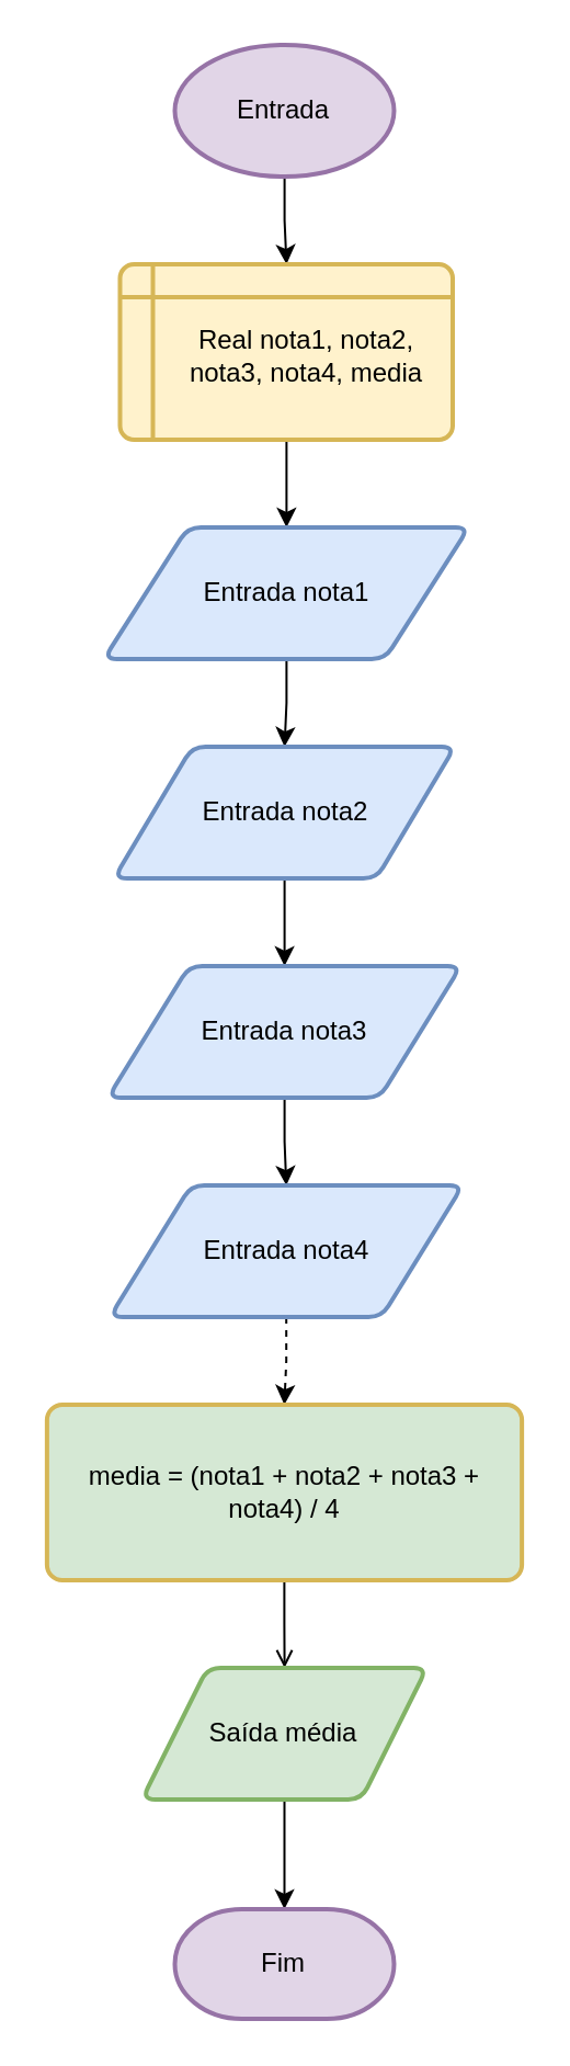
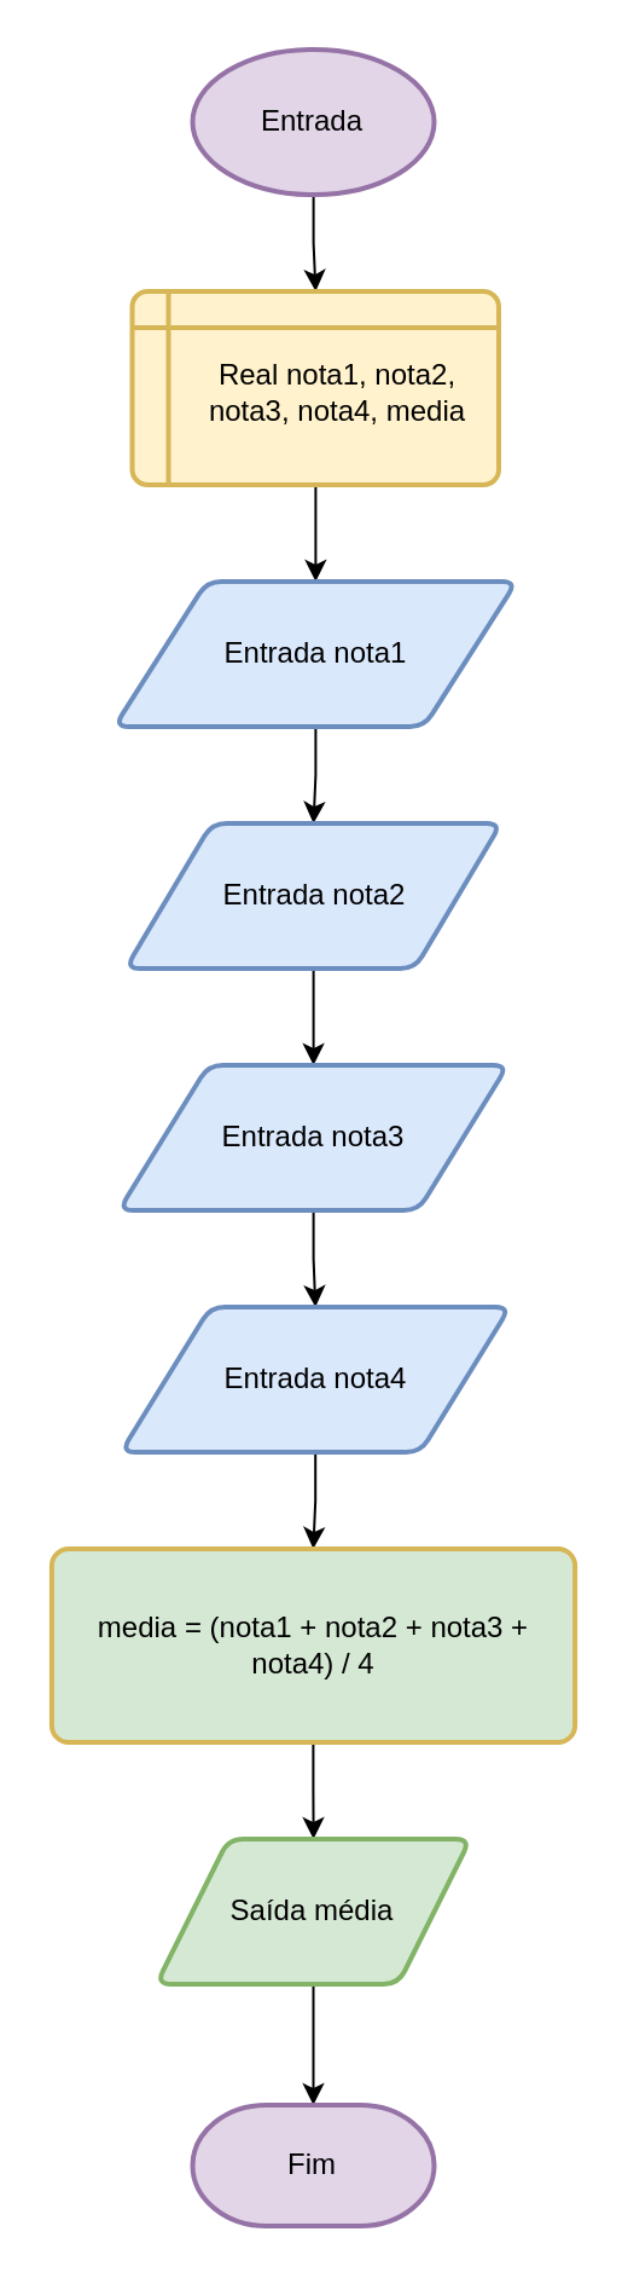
  <mxCell id="0" />
  <mxCell id="1" parent="0" />
  <mxCell id="2" style="edgeStyle=orthogonalEdgeStyle;rounded=0;orthogonalLoop=1;jettySize=auto;html=1;" edge="1" parent="1" source="3" target="5"><mxGeometry relative="1" as="geometry" /></mxCell>
  <mxCell id="3" value="Entrada" style="strokeWidth=2;html=1;shape=mxgraph.flowchart.start_1;whiteSpace=wrap;fillColor=#e1d5e7;strokeColor=#9673a6;" vertex="1" parent="1"><mxGeometry x="79.25" y="20" width="100" height="60" as="geometry" /></mxCell>
  <mxCell id="4" style="edgeStyle=orthogonalEdgeStyle;rounded=0;orthogonalLoop=1;jettySize=auto;html=1;" edge="1" parent="1" source="5" target="7"><mxGeometry relative="1" as="geometry" /></mxCell>
  <mxCell id="5" value="Real nota1, nota2, nota3, nota4, media" style="shape=internalStorage;whiteSpace=wrap;html=1;dx=15;dy=15;rounded=1;arcSize=8;strokeWidth=2;fillColor=#fff2cc;strokeColor=#d6b656;align=center;spacingLeft=19;spacingTop=4;" vertex="1" parent="1"><mxGeometry x="54.25" y="120" width="151.75" height="80" as="geometry" /></mxCell>
  <mxCell id="6" style="edgeStyle=orthogonalEdgeStyle;rounded=0;orthogonalLoop=1;jettySize=auto;html=1;" edge="1" parent="1" source="7" target="9"><mxGeometry relative="1" as="geometry" /></mxCell>
  <mxCell id="7" value="Entrada nota1" style="shape=parallelogram;html=1;strokeWidth=2;perimeter=parallelogramPerimeter;whiteSpace=wrap;rounded=1;arcSize=12;size=0.23;align=center;fillColor=#dae8fc;strokeColor=#6c8ebf;" vertex="1" parent="1"><mxGeometry x="46.88" y="240" width="166.5" height="60" as="geometry" /></mxCell>
  <mxCell id="8" style="edgeStyle=orthogonalEdgeStyle;rounded=0;orthogonalLoop=1;jettySize=auto;html=1;" edge="1" parent="1" source="9" target="11"><mxGeometry relative="1" as="geometry" /></mxCell>
  <mxCell id="9" value="Entrada nota2" style="shape=parallelogram;html=1;strokeWidth=2;perimeter=parallelogramPerimeter;whiteSpace=wrap;rounded=1;arcSize=12;size=0.23;align=center;fillColor=#dae8fc;strokeColor=#6c8ebf;" vertex="1" parent="1"><mxGeometry x="51.5" y="340" width="155.5" height="60" as="geometry" /></mxCell>
  <mxCell id="10" style="edgeStyle=orthogonalEdgeStyle;rounded=0;orthogonalLoop=1;jettySize=auto;html=1;" edge="1" parent="1" source="11" target="13"><mxGeometry relative="1" as="geometry" /></mxCell>
  <mxCell id="11" value="Entrada nota3" style="shape=parallelogram;html=1;strokeWidth=2;perimeter=parallelogramPerimeter;whiteSpace=wrap;rounded=1;arcSize=12;size=0.23;align=center;fillColor=#dae8fc;strokeColor=#6c8ebf;" vertex="1" parent="1"><mxGeometry x="48.75" y="440" width="161" height="60" as="geometry" /></mxCell>
- <mxCell id="12" style="edgeStyle=orthogonalEdgeStyle;rounded=0;orthogonalLoop=1;jettySize=auto;html=1;dashed=1;" edge="1" parent="1" source="13" target="15"><mxGeometry relative="1" as="geometry" /></mxCell>
+ <mxCell id="12" style="edgeStyle=orthogonalEdgeStyle;rounded=0;orthogonalLoop=1;jettySize=auto;html=1;" edge="1" parent="1" source="13" target="15"><mxGeometry relative="1" as="geometry" /></mxCell>
  <mxCell id="13" value="Entrada nota4" style="shape=parallelogram;html=1;strokeWidth=2;perimeter=parallelogramPerimeter;whiteSpace=wrap;rounded=1;arcSize=12;size=0.23;align=center;fillColor=#dae8fc;strokeColor=#6c8ebf;" vertex="1" parent="1"><mxGeometry x="49.63" y="540" width="161" height="60" as="geometry" /></mxCell>
- <mxCell id="14" style="edgeStyle=orthogonalEdgeStyle;rounded=0;orthogonalLoop=1;jettySize=auto;html=1;endArrow=open;" edge="1" parent="1" source="15" target="17"><mxGeometry relative="1" as="geometry" /></mxCell>
+ <mxCell id="14" style="edgeStyle=orthogonalEdgeStyle;rounded=0;orthogonalLoop=1;jettySize=auto;html=1;" edge="1" parent="1" source="15" target="17"><mxGeometry relative="1" as="geometry" /></mxCell>
  <mxCell id="15" value="media = (nota1 + nota2 + nota3 + nota4)&amp;nbsp;/ 4" style="rounded=1;whiteSpace=wrap;html=1;absoluteArcSize=1;arcSize=14;strokeWidth=2;align=center;fillColor=#d5e8d4;strokeColor=#d6b656;" vertex="1" parent="1"><mxGeometry x="20.94" y="640" width="216.62" height="80" as="geometry" /></mxCell>
  <mxCell id="16" value="" style="edgeStyle=orthogonalEdgeStyle;rounded=0;orthogonalLoop=1;jettySize=auto;html=1;" edge="1" parent="1" source="17" target="18"><mxGeometry relative="1" as="geometry" /></mxCell>
  <mxCell id="17" value="Saída média" style="shape=parallelogram;html=1;strokeWidth=2;perimeter=parallelogramPerimeter;whiteSpace=wrap;rounded=1;arcSize=12;size=0.23;align=center;fillColor=#d5e8d4;strokeColor=#82b366;" vertex="1" parent="1"><mxGeometry x="64.25" y="760" width="130" height="60" as="geometry" /></mxCell>
  <mxCell id="18" value="Fim" style="strokeWidth=2;html=1;shape=mxgraph.flowchart.terminator;whiteSpace=wrap;align=center;fillColor=#e1d5e7;strokeColor=#9673a6;" vertex="1" parent="1"><mxGeometry x="79.25" y="870" width="100" height="50" as="geometry" /></mxCell>
